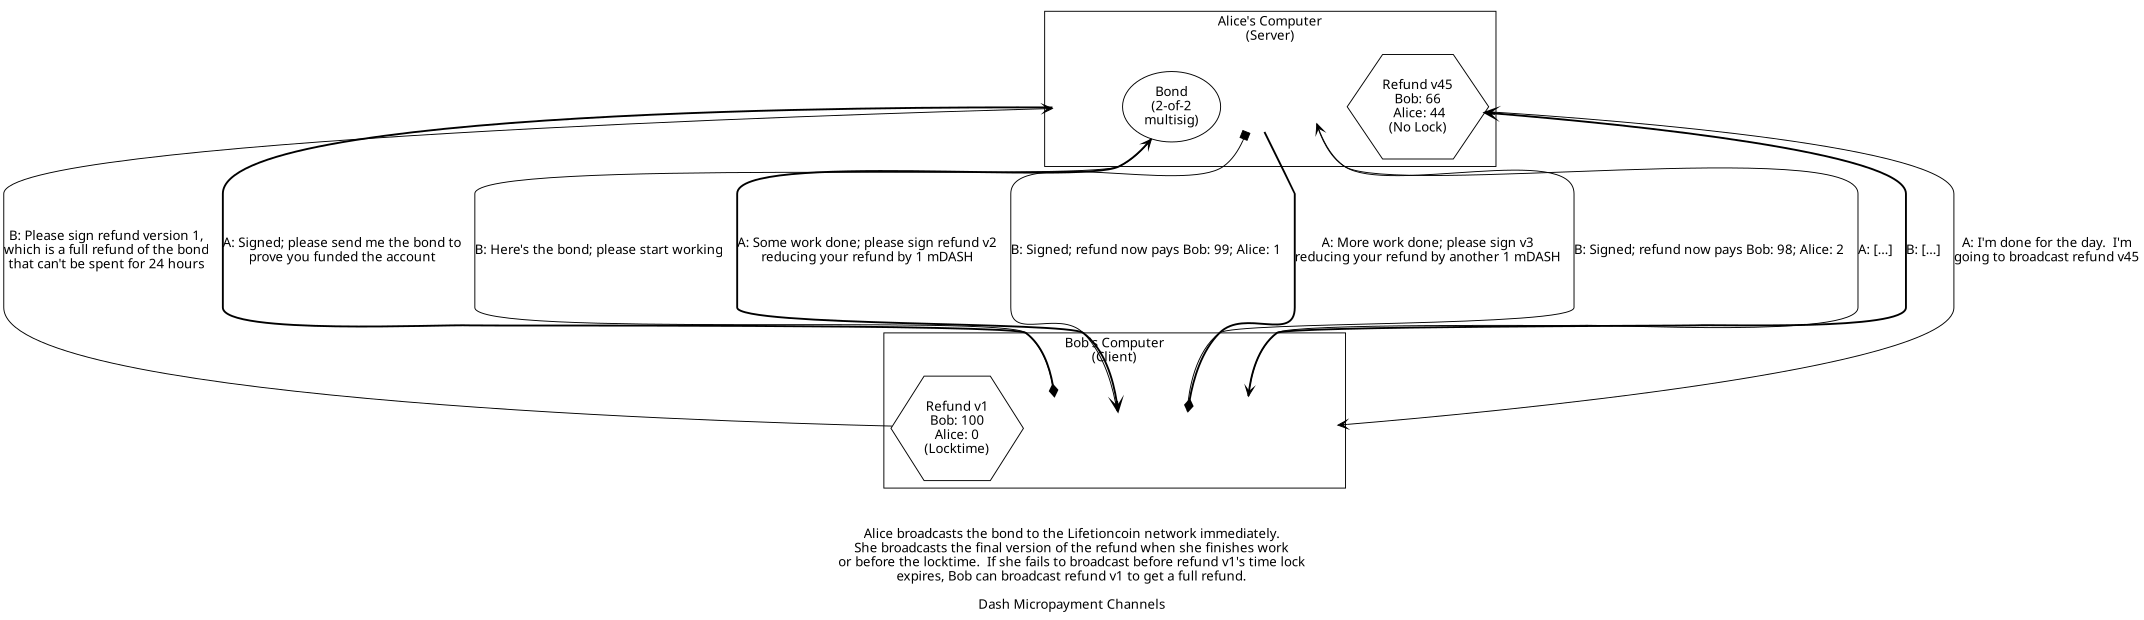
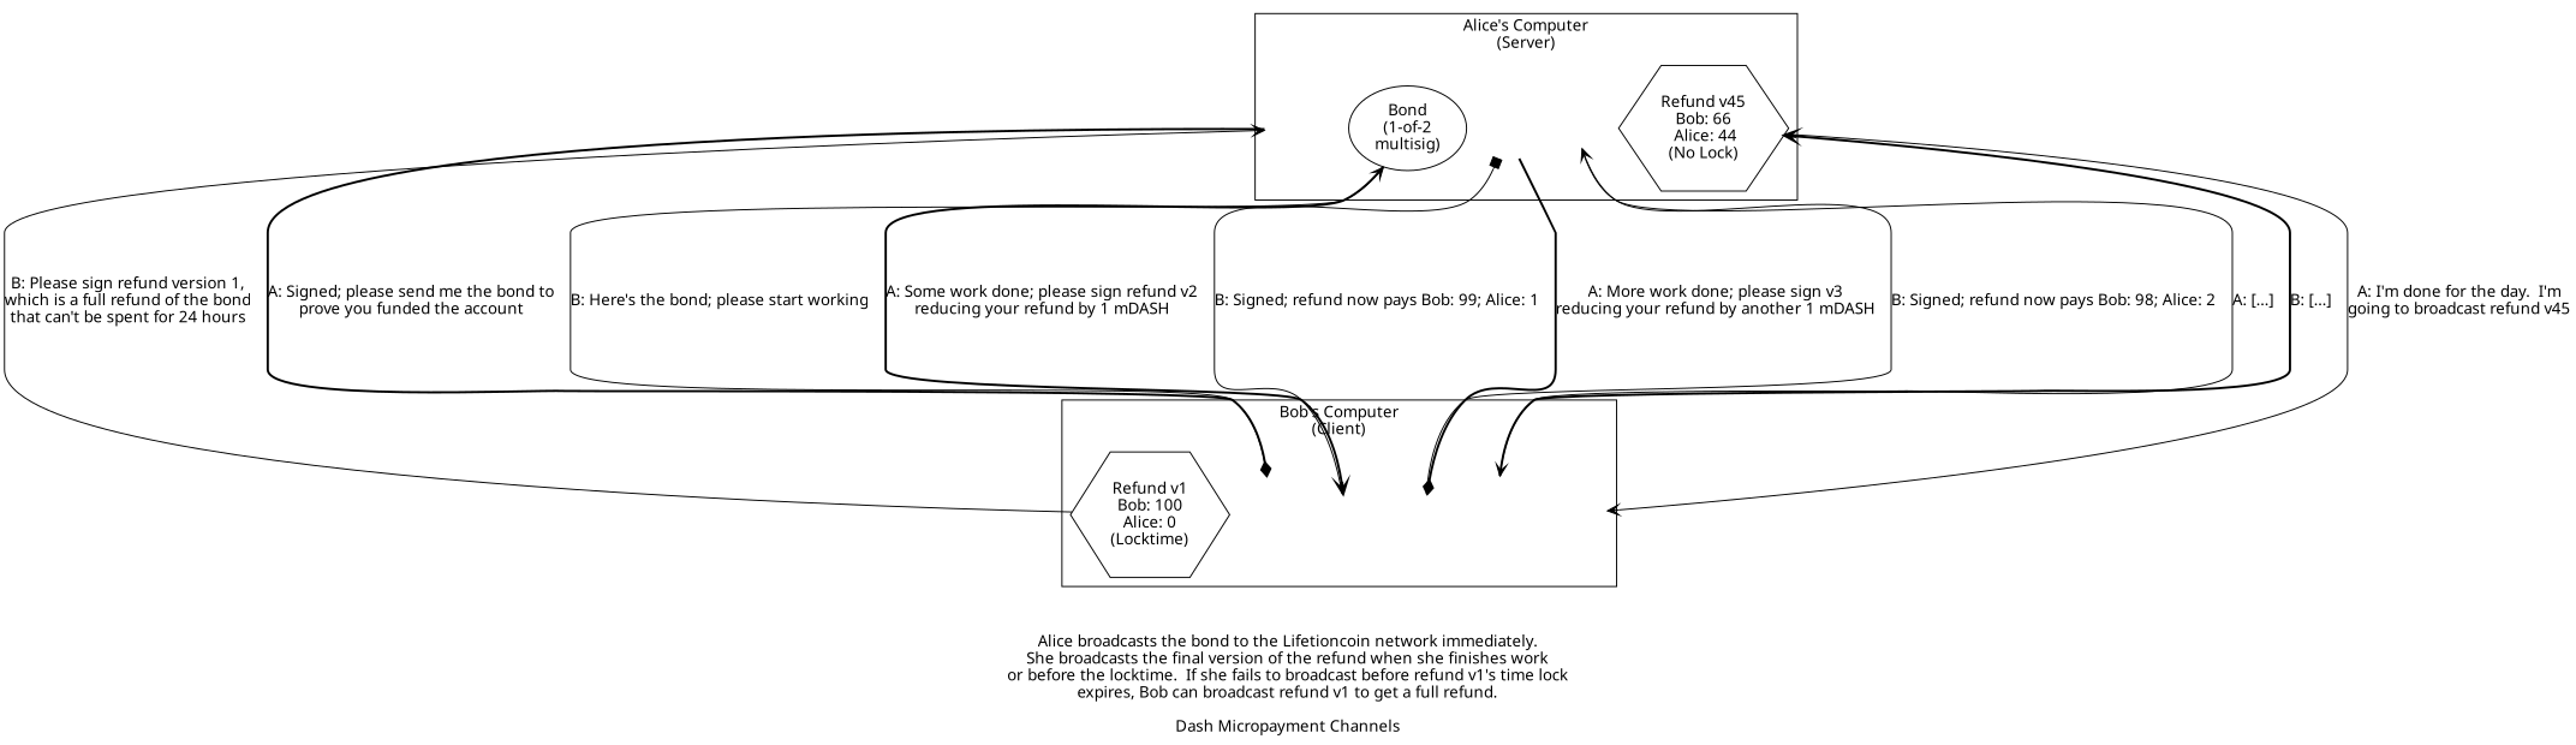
  digraph {
    fontname=Sans
    label=" \n \nAlice broadcasts the bond to the Lifetioncoin network immediately.\nShe broadcasts the final version of the refund when she finishes work\nor before the locktime.  If she fails to broadcast before refund v1's time lock\nexpires, Bob can broadcast refund v1 to get a full refund.\n \nDash Micropayment Channels"
    nodesep=0.1
    rankdir=TB
    node [fontname=Sans shape=box style=invis]
    edge [fontname=Sans minlen=4 style=solid arrowhead=vee]
    atx2v1s
-   n2 [bgcolor=grey label="Bond\n(2-of-2\nmultisig)" shape=ellipse style=unfilled]
+   n2 [bgcolor=grey label="Bond\n(1-of-2\nmultisig)" shape=ellipse style=unfilled]
    n3 [label=" \n \n "]
    atx2v4
    n5 [bgcolor=grey label="Refund v45\nBob: 66\n Alice: 44\n(No Lock)" shape=hexagon style=unfilled]
    n6 [bgcolor=grey label="Refund v1\nBob: 100\nAlice: 0\n(Locktime)" shape=hexagon style=unfilled]
    n7 [label=" \n \n \n "]
    btx2v2s
    btx2v3
    n10 [label=" \n \n \n "]
    btx2v5
    subgraph cluster_1 {
      label="Alice's Computer\n(Server)"
      rank=same
      atx2v1s
      n2
      n3
      atx2v4
      n5
    }
    subgraph cluster_2 {
      label="Bob's Computer\n(Client)"
      rank=same
      n6
      n7
      btx2v2s
      btx2v3
      n10
      btx2v5
    }
    atx2v1s -> n7 [label="A: Signed; please send me the bond to\nprove you funded the account" style=bold arrowhead=diamond]
    n2 -> btx2v2s [label="A: Some work done; please sign refund v2\nreducing your refund by 1 mDASH" style=bold]
    n3 -> btx2v3 [label="A: More work done; please sign v3\nreducing your refund by another 1 mDASH" style=bold arrowhead=diamond]
    atx2v4 -> n10 [label="A: [...]"]
    n5 -> btx2v5 [label="A: I'm done for the day.  I'm\ngoing to broadcast refund v45"]
    n6 -> atx2v1s [label="B: Please sign refund version 1,\nwhich is a full refund of the bond\nthat can't be spent for 24 hours"]
    n7 -> n2 [label="B: Here's the bond; please start working"]
    btx2v2s -> n3 [label="B: Signed; refund now pays Bob: 99; Alice: 1" arrowhead=box]
    btx2v3 -> atx2v4 [label="B: Signed; refund now pays Bob: 98; Alice: 2"]
    n10 -> n5 [label="B: [...]" style=bold]
  }
